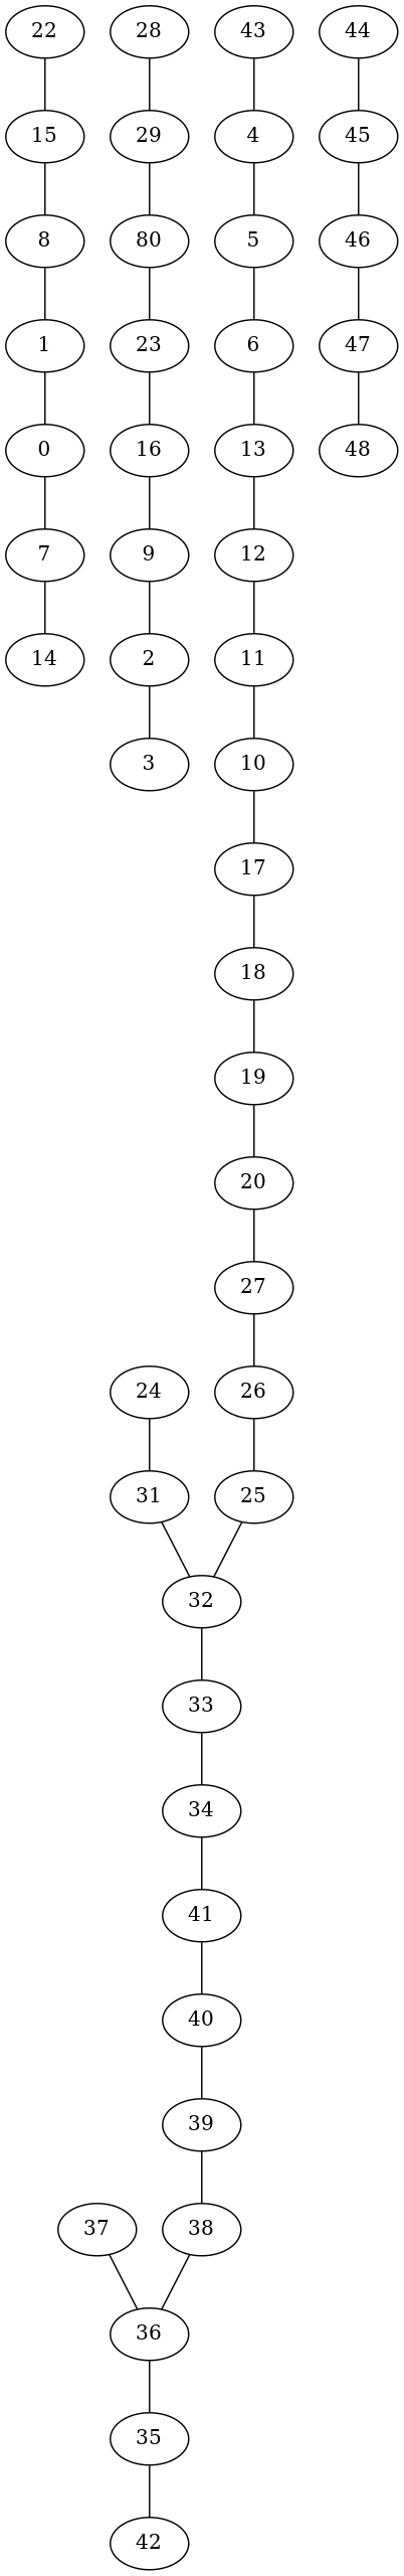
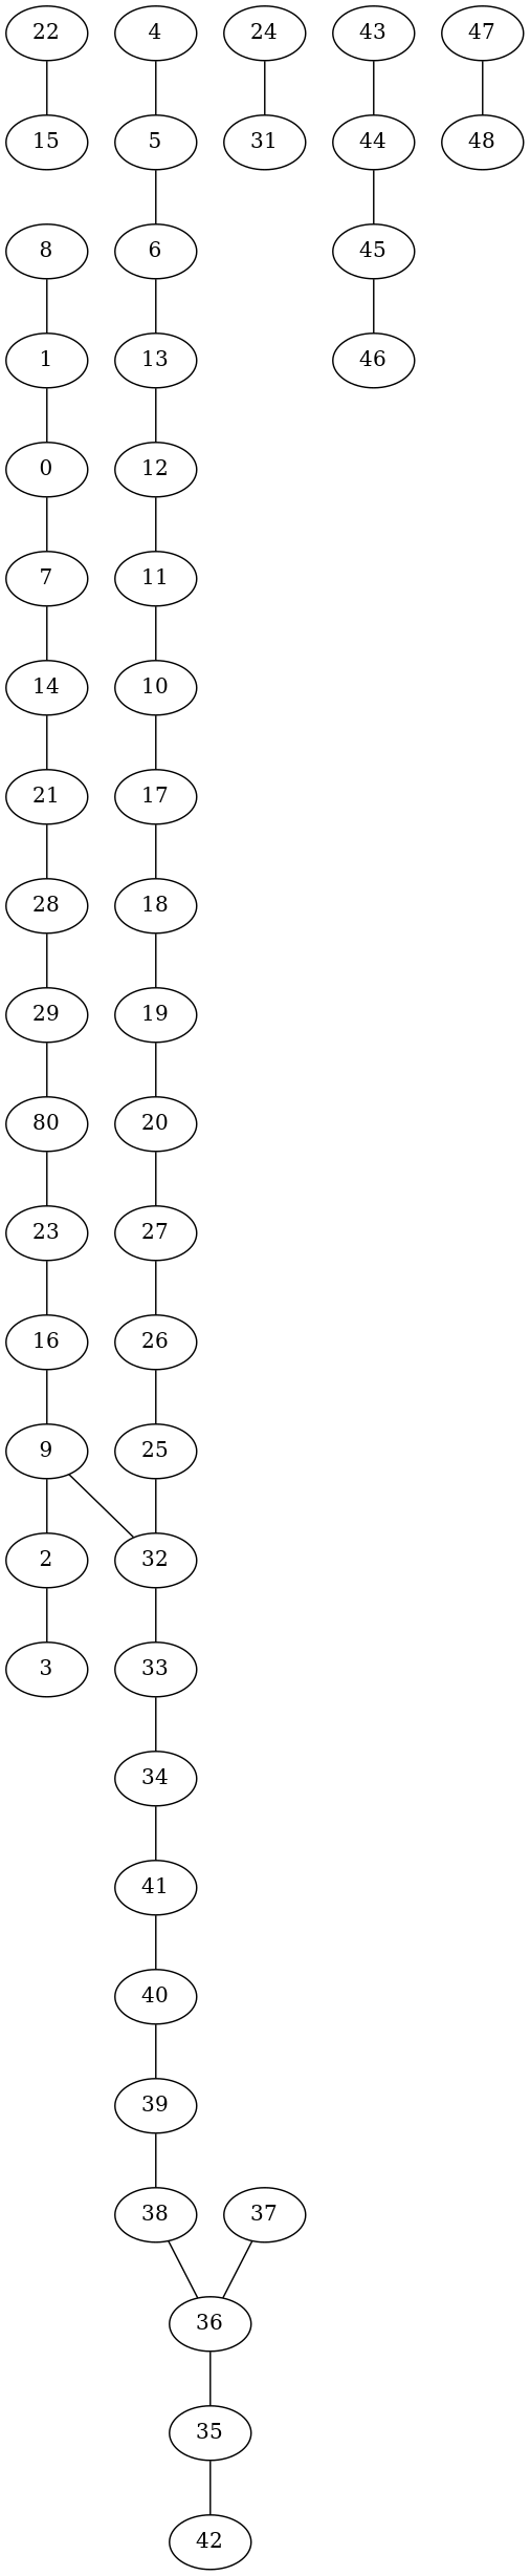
  graph {
    22
    15
    8
    1
    0
    7
    14
+   21
    28
    29
    n11 [label=80]
    23
    16
    9
    2
    3
    4
    5
    6
    13
    12
    11
    10
    17
    18
    19
    20
    27
    26
    25
    32
    24
    31
    33
    34
    41
    40
    39
    38
    36
    37
    35
    42
    43
    44
    45
    46
    47
    48
    22 -- 15
-   15 -- 8
    8 -- 1
    1 -- 0
    0 -- 7
    7 -- 14
+   14 -- 21
+   21 -- 28
    28 -- 29
    29 -- n11
    n11 -- 23
    23 -- 16
    16 -- 9
    9 -- 2
    2 -- 3
    4 -- 5
    5 -- 6
    6 -- 13
    13 -- 12
    12 -- 11
    11 -- 10
    10 -- 17
    17 -- 18
    18 -- 19
    19 -- 20
    20 -- 27
    27 -- 26
    26 -- 25
    25 -- 32
    32 -- 33
    24 -- 31
-   31 -- 32
+   9 -- 32
    33 -- 34
    34 -- 41
    41 -- 40
    40 -- 39
    39 -- 38
    38 -- 36
    36 -- 35
    37 -- 36
    35 -- 42
-   43 -- 4
+   43 -- 44
    44 -- 45
    45 -- 46
-   46 -- 47
    47 -- 48
  }
